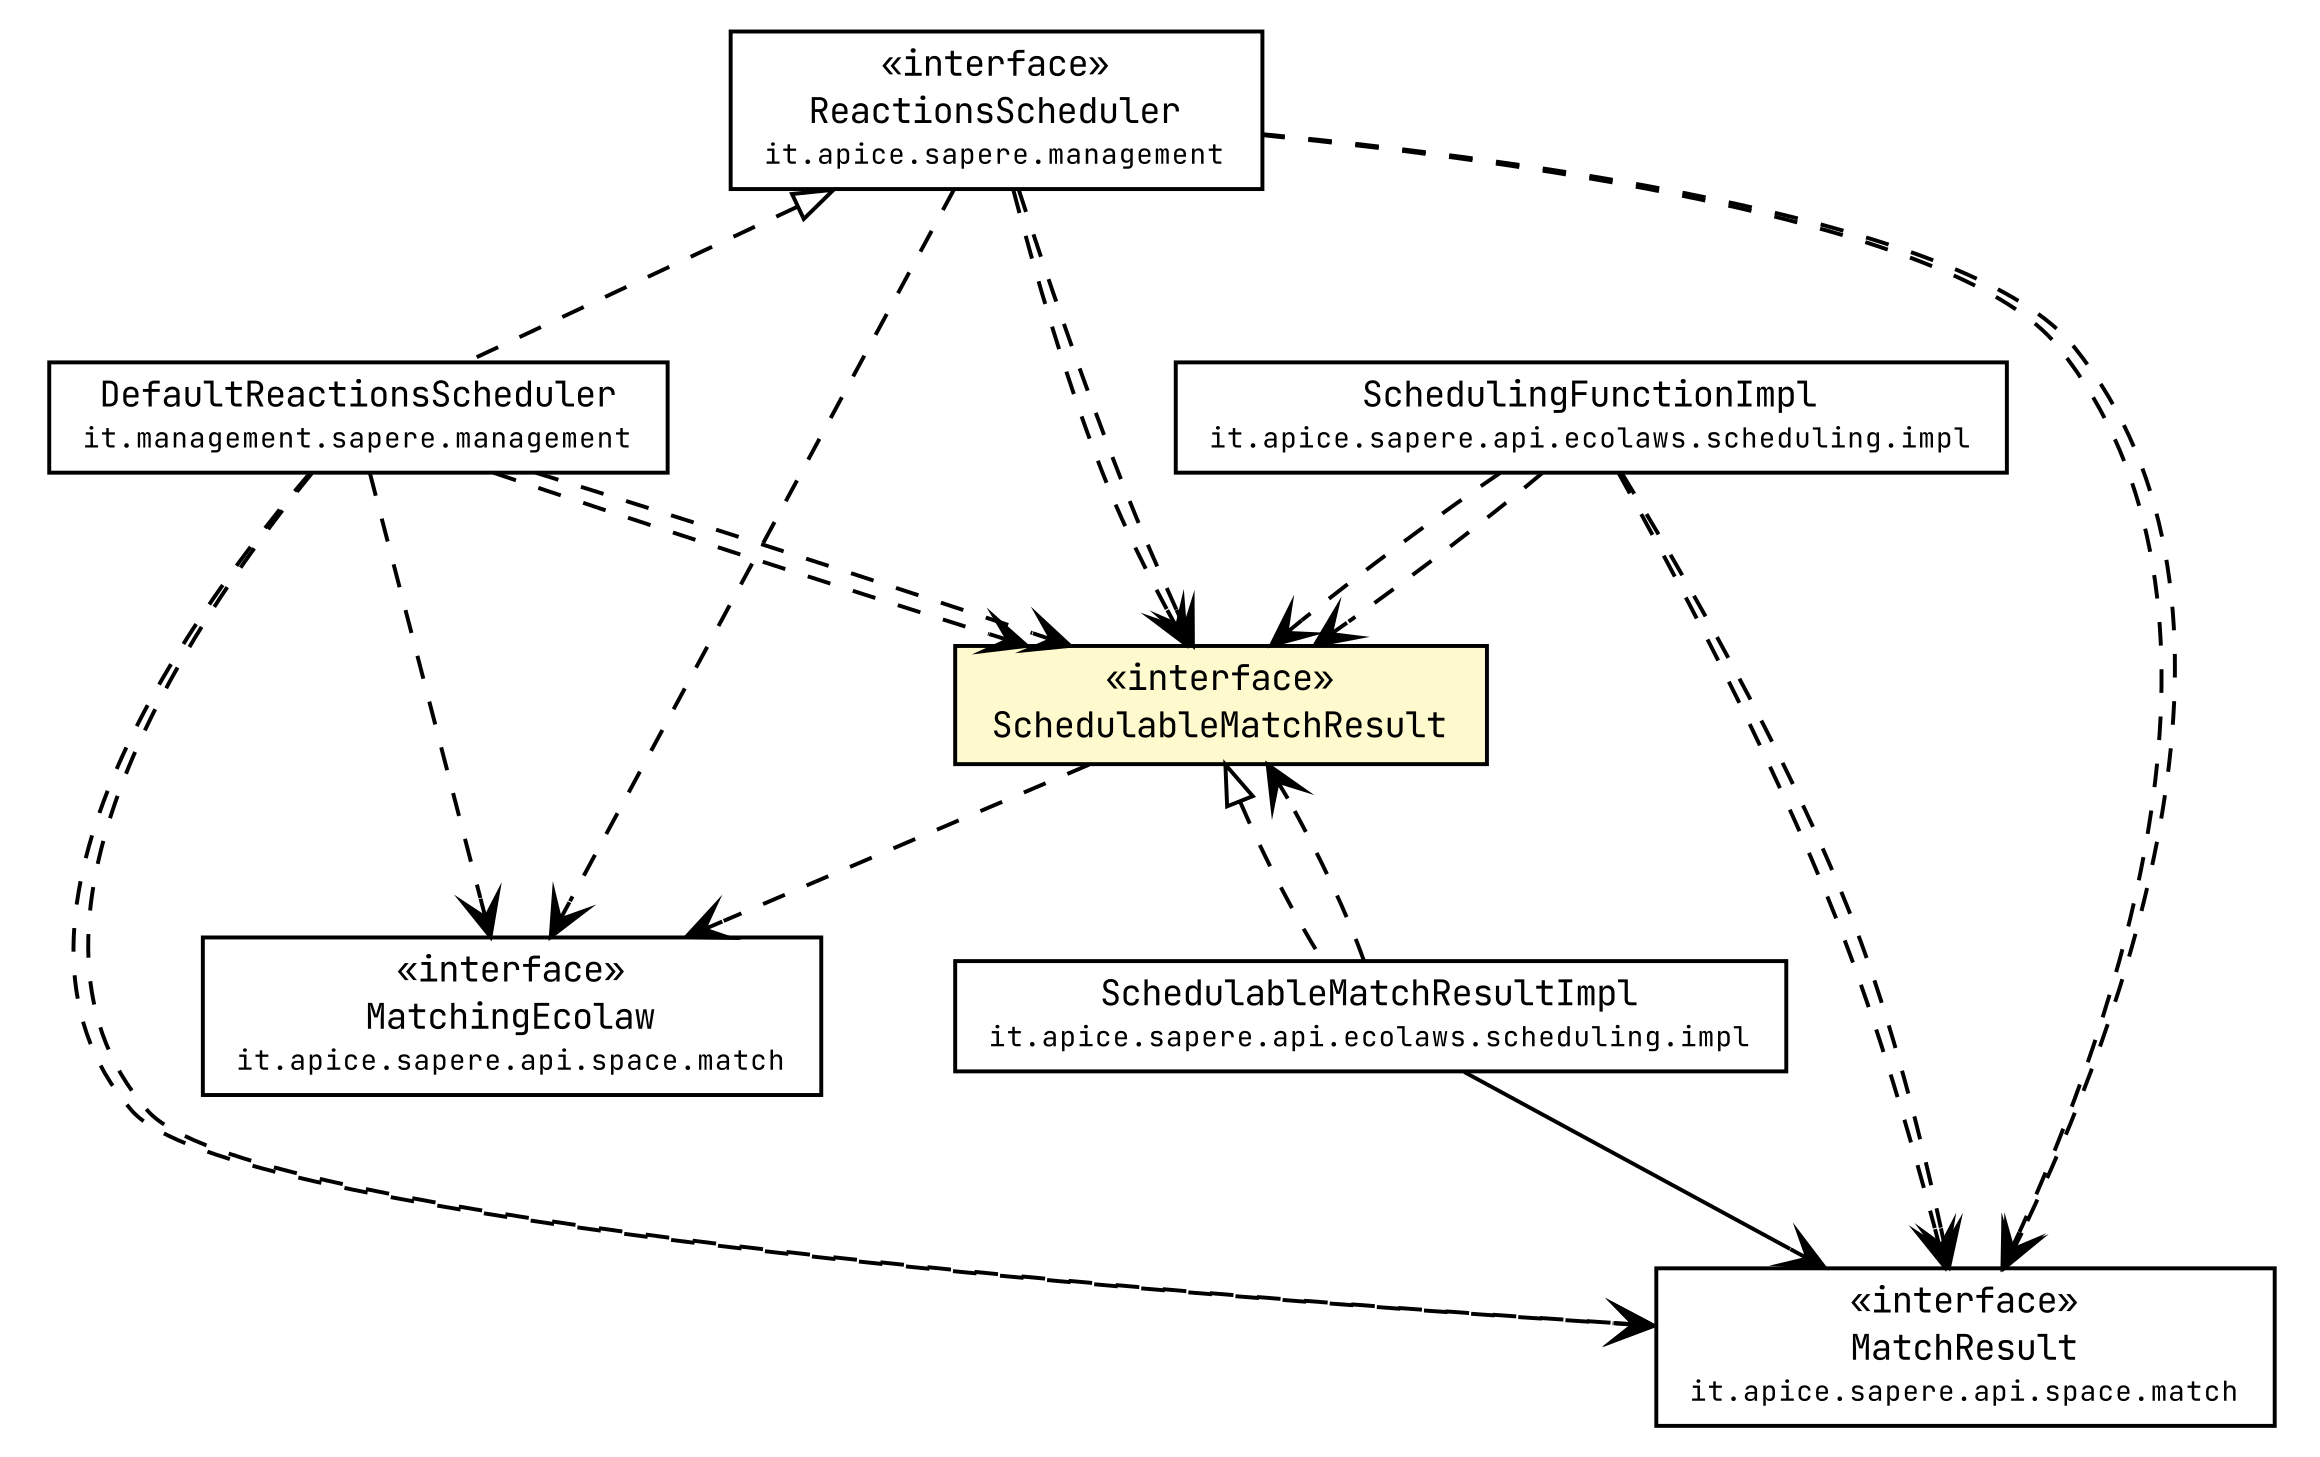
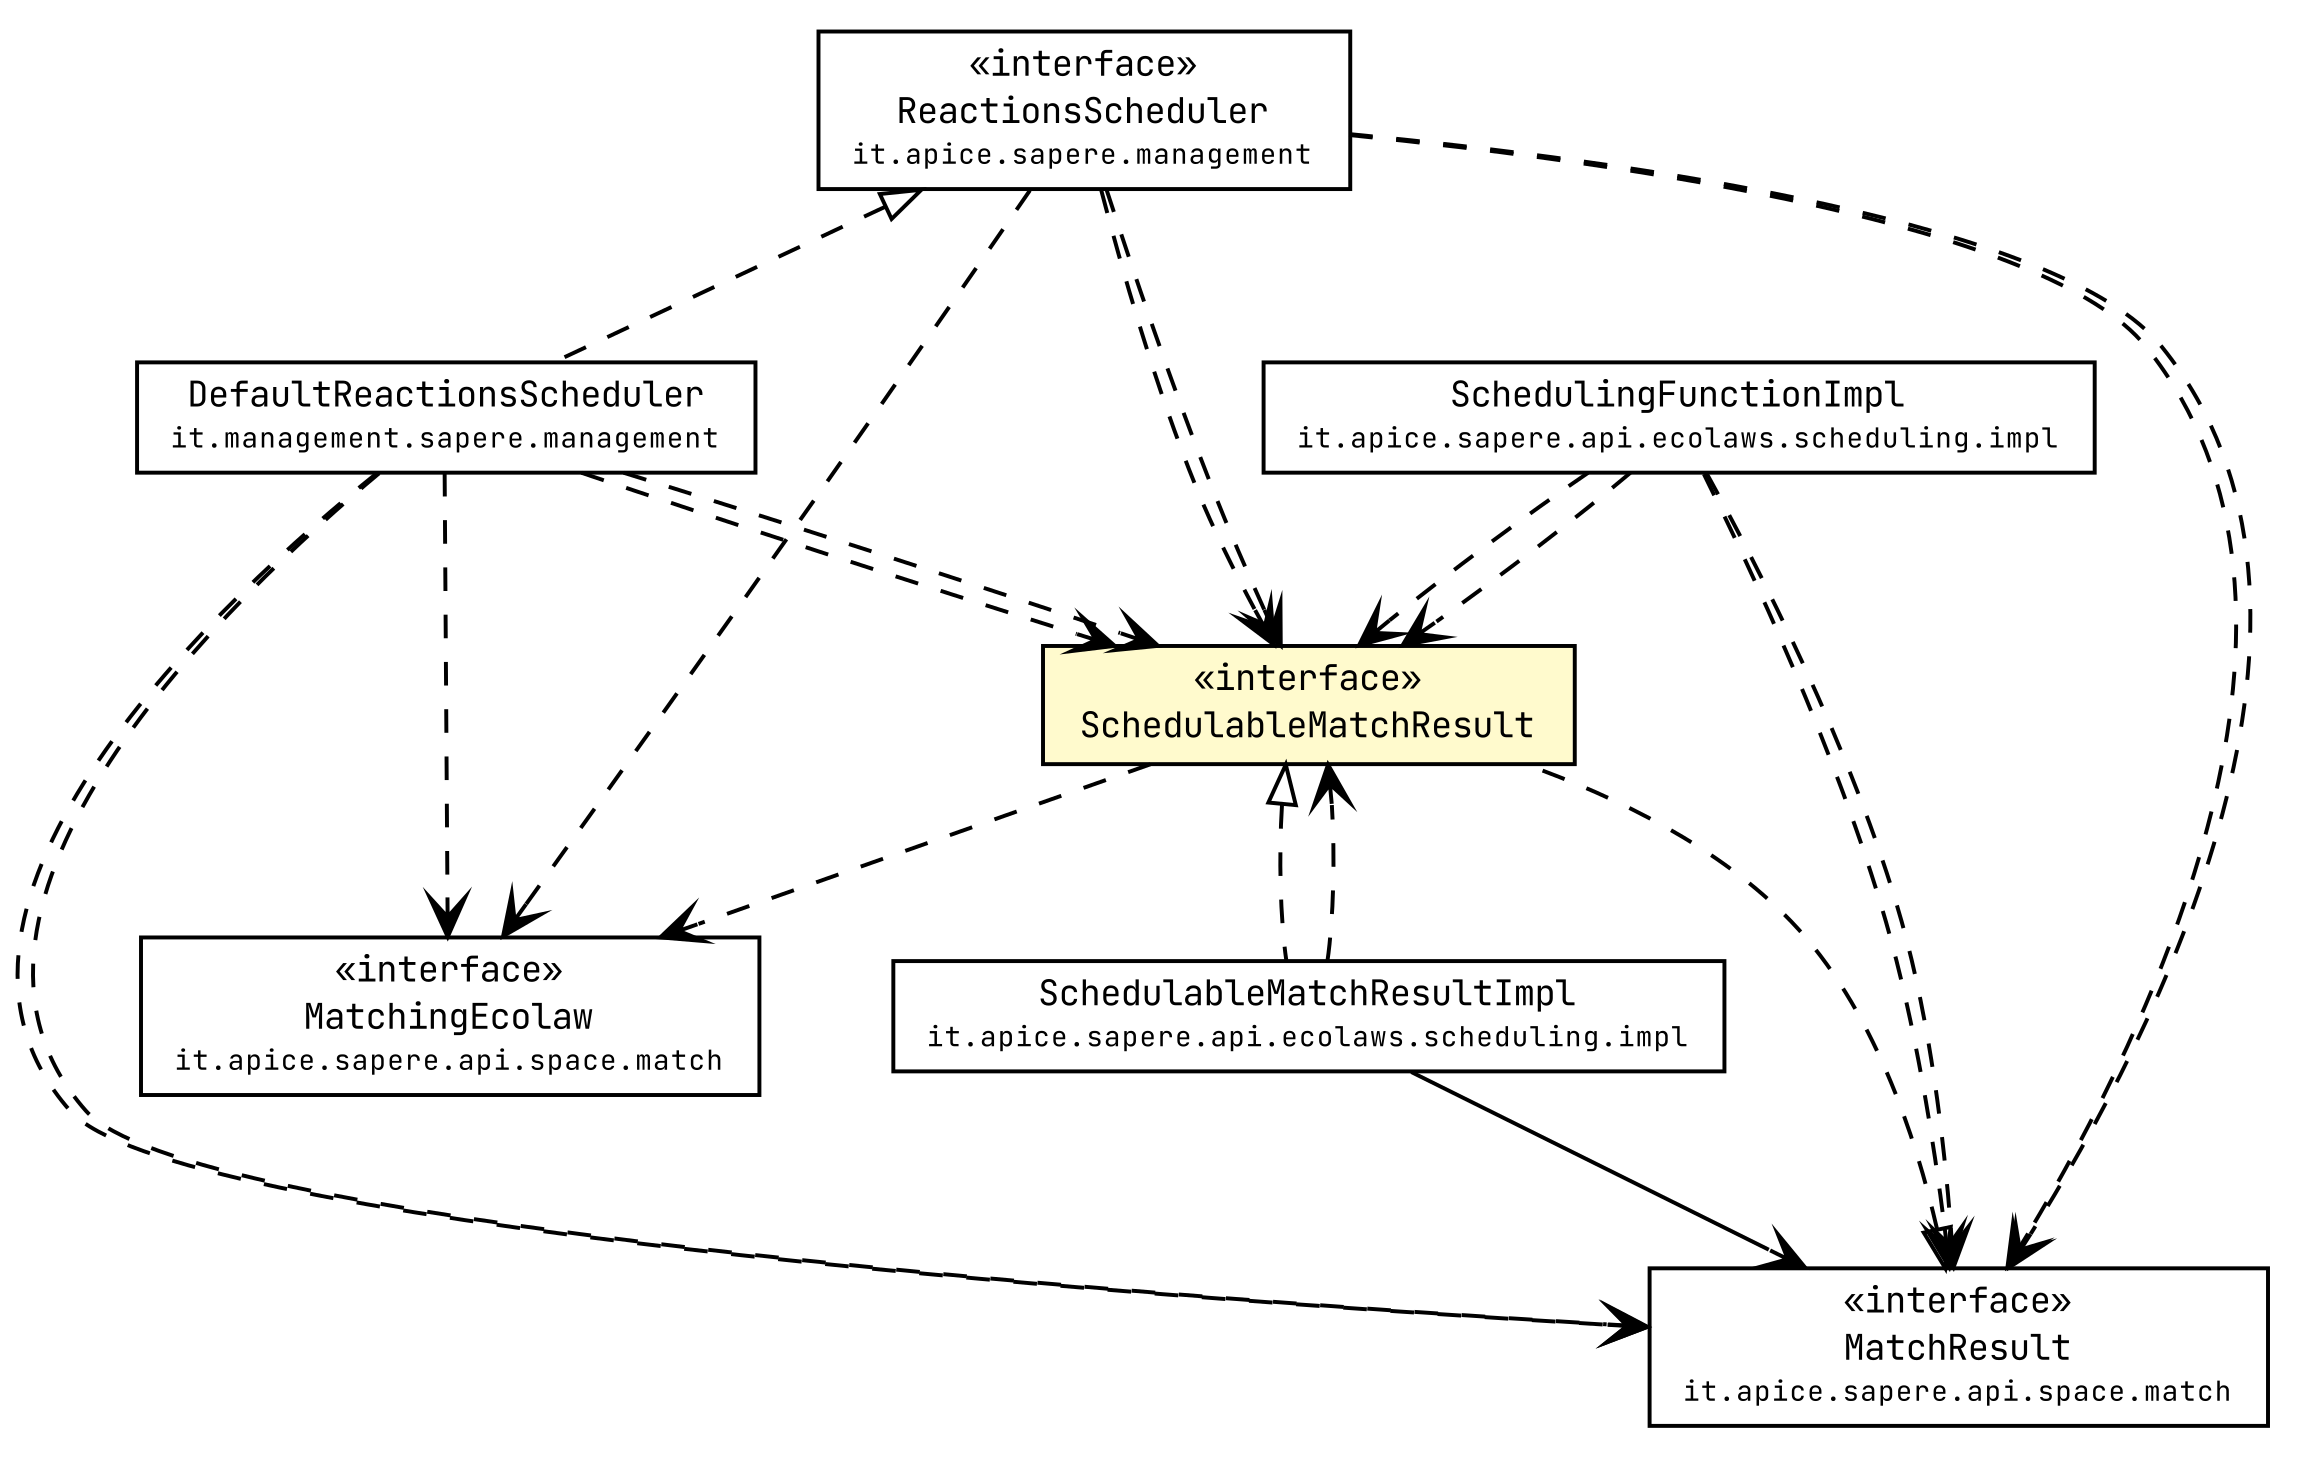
  digraph {
    fontname="JetBrains Mono"
    node [fontcolor=black fontname="JetBrains Mono" fontsize=9.0 shape=plaintext]
    edge [arrowhead=open color=black fontcolor=black fontname="JetBrains Mono" fontsize=10.0 headport=p labelfontname=Helvetica labelfontsize=10 style=dashed tailport=p]
    n1 [label=<<table border="0" cellborder="1" cellspacing="0" cellpadding="2" port="p" bgcolor="lemonChiffon" href="./SchedulableMatchResult.html"> 		<tr><td><table border="0" cellspacing="0" cellpadding="1"> 			<tr><td> &laquo;interface&raquo; </td></tr> 			<tr><td> SchedulableMatchResult </td></tr> 		</table></td></tr> 		</table>>]
    n2 [label=<<table border="0" cellborder="1" cellspacing="0" cellpadding="2" port="p" href="../../space/match/MatchingEcolaw.html"> 		<tr><td><table border="0" cellspacing="0" cellpadding="1"> 			<tr><td> &laquo;interface&raquo; </td></tr> 			<tr><td> MatchingEcolaw </td></tr> 			<tr><td><font point-size="7.0"> it.apice.sapere.api.space.match </font></td></tr> 		</table></td></tr> 		</table>>]
    n3 [label=<<table border="0" cellborder="1" cellspacing="0" cellpadding="2" port="p" href="./impl/SchedulableMatchResultImpl.html"> 		<tr><td><table border="0" cellspacing="0" cellpadding="1"> 			<tr><td> SchedulableMatchResultImpl </td></tr> 			<tr><td><font point-size="7.0"> it.apice.sapere.api.ecolaws.scheduling.impl </font></td></tr> 		</table></td></tr> 		</table>>]
    n4 [label=<<table border="0" cellborder="1" cellspacing="0" cellpadding="2" port="p" href="../../space/match/MatchResult.html"> 		<tr><td><table border="0" cellspacing="0" cellpadding="1"> 			<tr><td> &laquo;interface&raquo; </td></tr> 			<tr><td> MatchResult </td></tr> 			<tr><td><font point-size="7.0"> it.apice.sapere.api.space.match </font></td></tr> 		</table></td></tr> 		</table>>]
    n5 [label=<<table border="0" cellborder="1" cellspacing="0" cellpadding="2" port="p" href="./impl/SchedulingFunctionImpl.html"> 		<tr><td><table border="0" cellspacing="0" cellpadding="1"> 			<tr><td> SchedulingFunctionImpl </td></tr> 			<tr><td><font point-size="7.0"> it.apice.sapere.api.ecolaws.scheduling.impl </font></td></tr> 		</table></td></tr> 		</table>>]
    n6 [label=<<table border="0" cellborder="1" cellspacing="0" cellpadding="2" port="p" href="../../../management/ReactionsScheduler.html"> 		<tr><td><table border="0" cellspacing="0" cellpadding="1"> 			<tr><td> &laquo;interface&raquo; </td></tr> 			<tr><td> ReactionsScheduler </td></tr> 			<tr><td><font point-size="7.0"> it.apice.sapere.management </font></td></tr> 		</table></td></tr> 		</table>>]
    n7 [label=<<table border="0" cellborder="1" cellspacing="0" cellpadding="2" port="p" href="../../../management/DefaultReactionsScheduler.html"> 		<tr><td><table border="0" cellspacing="0" cellpadding="1"> 			<tr><td> DefaultReactionsScheduler </td></tr> 			<tr><td><font point-size="7.0"> it.management.sapere.management </font></td></tr> 		</table></td></tr> 		</table>>]
    n1 -> n2
    n1 -> n3 [arrowtail=empty dir=back fontsize=10 arrowhead="" color="" fontcolor=""]
    n3 -> n1
    n3 -> n4 [style=""]
+   n4 -> n1 [arrowtail=empty dir=back fontsize=10 arrowhead="" color="" fontcolor=""]
    n5 -> n1
    n5 -> n1
    n5 -> n4
    n5 -> n4
    n6 -> n1
    n6 -> n1
    n6 -> n2
    n6 -> n4
    n6 -> n4
    n6 -> n7 [arrowtail=empty dir=back fontsize=10 arrowhead="" color="" fontcolor=""]
    n7 -> n1
    n7 -> n1
    n7 -> n2
    n7 -> n4
    n7 -> n4
  }
